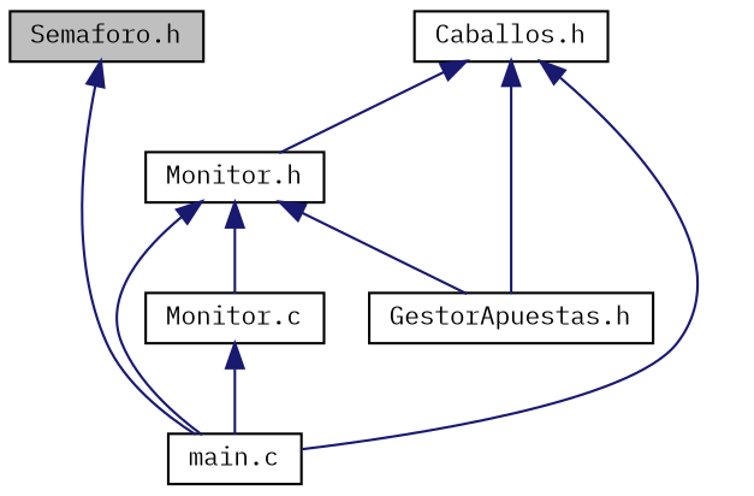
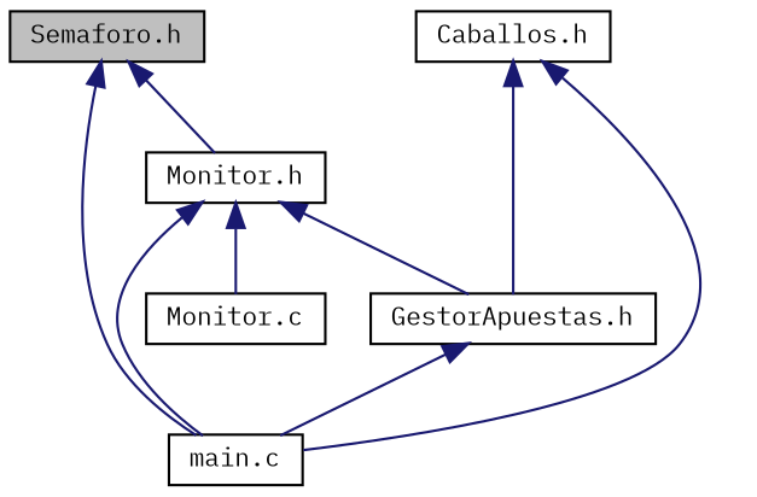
  digraph {
    fontname="IBM Plex Mono"
    node [color=black fillcolor=white fontname="IBM Plex Mono" fontsize=10 shape=record style=filled]
    edge [color=midnightblue dir=back fontname="IBM Plex Mono" fontsize=10 labelfontname=Helvetica labelfontsize=10 style=solid]
    n1 [fillcolor=grey75 fontcolor=black height=0.2 label="Semaforo.h" width=0.4]
    n2 [height=0.2 label="main.c" width=0.4]
    n3 [height=0.2 label="Monitor.h" width=0.4]
    n4 [height=0.2 label="Caballos.h" width=0.4]
    n5 [height=0.2 label="GestorApuestas.h" width=0.4]
    n6 [height=0.2 label="Monitor.c" width=0.4]
    n1 -> n2
-   n4 -> n3
+   n1 -> n3
    n3 -> n2
    n3 -> n5
    n3 -> n6
    n4 -> n2
    n4 -> n5
-   n6 -> n2
+   n5 -> n2
  }
